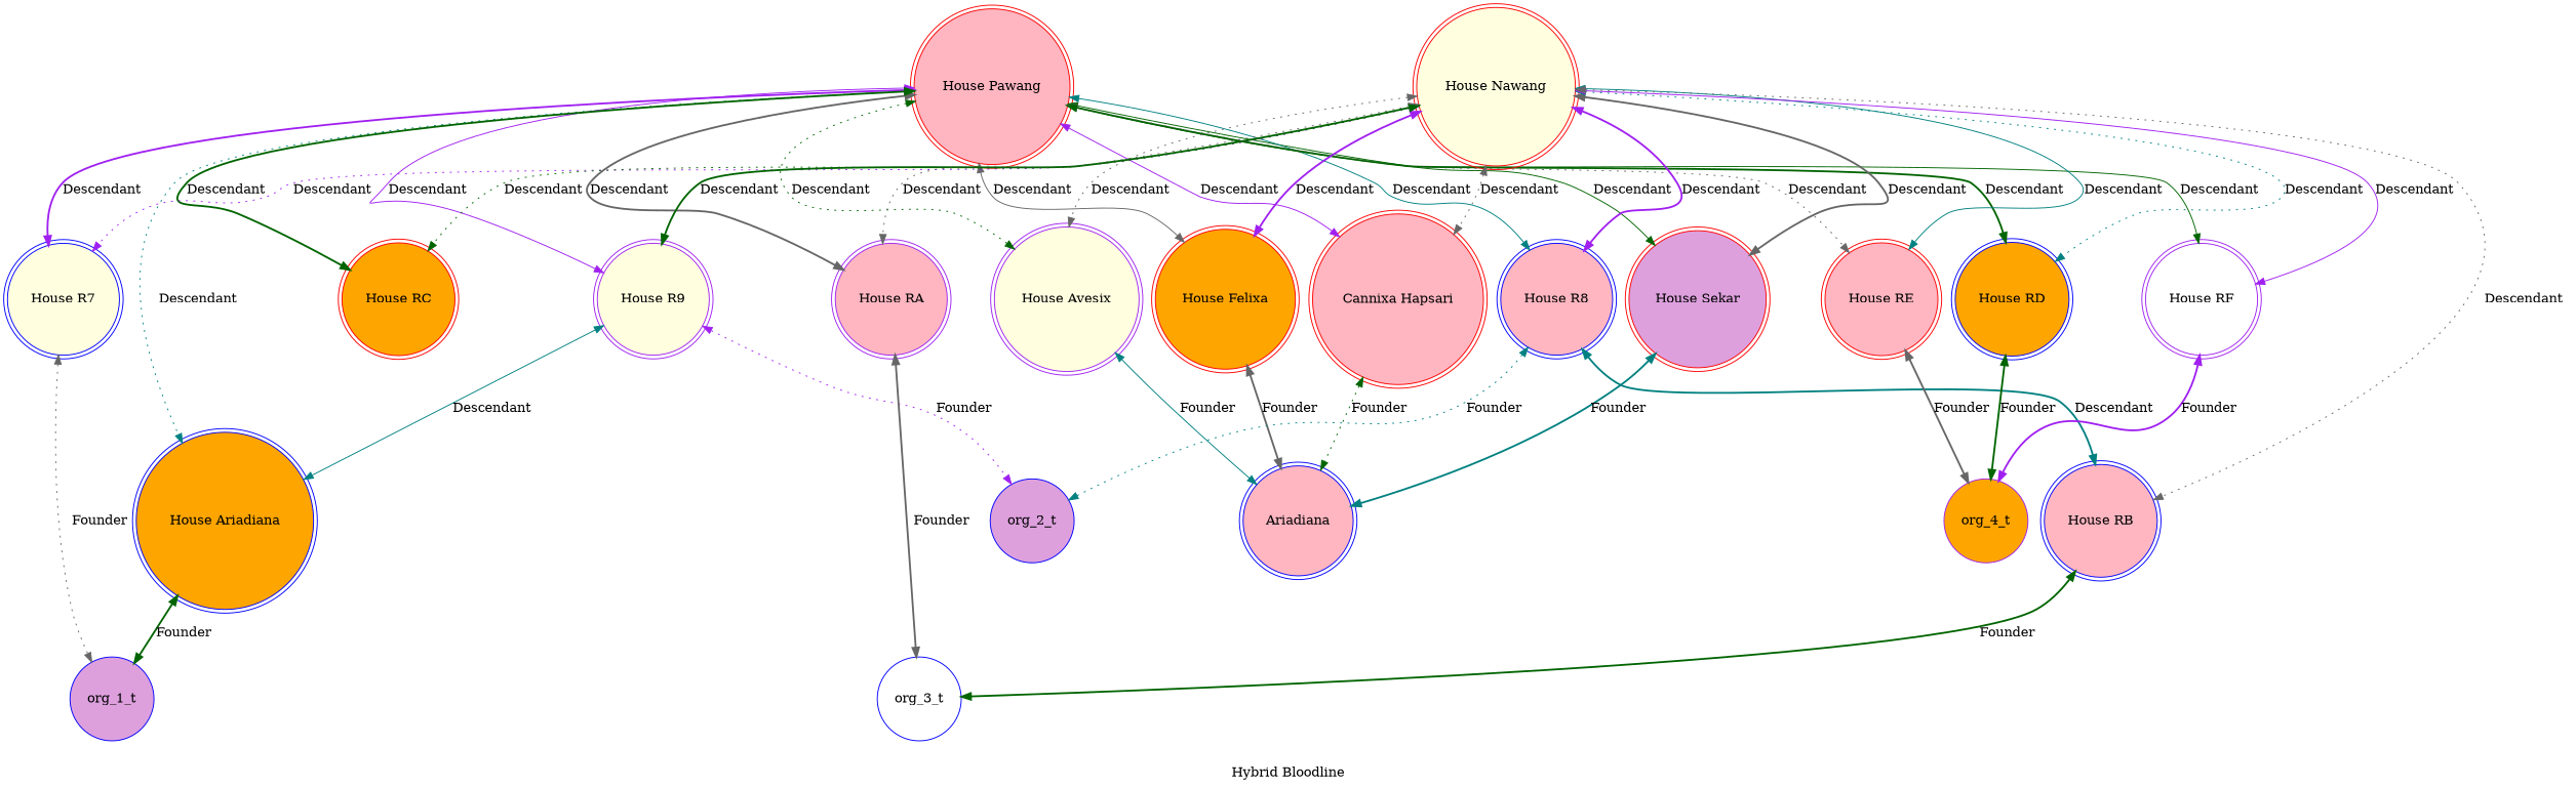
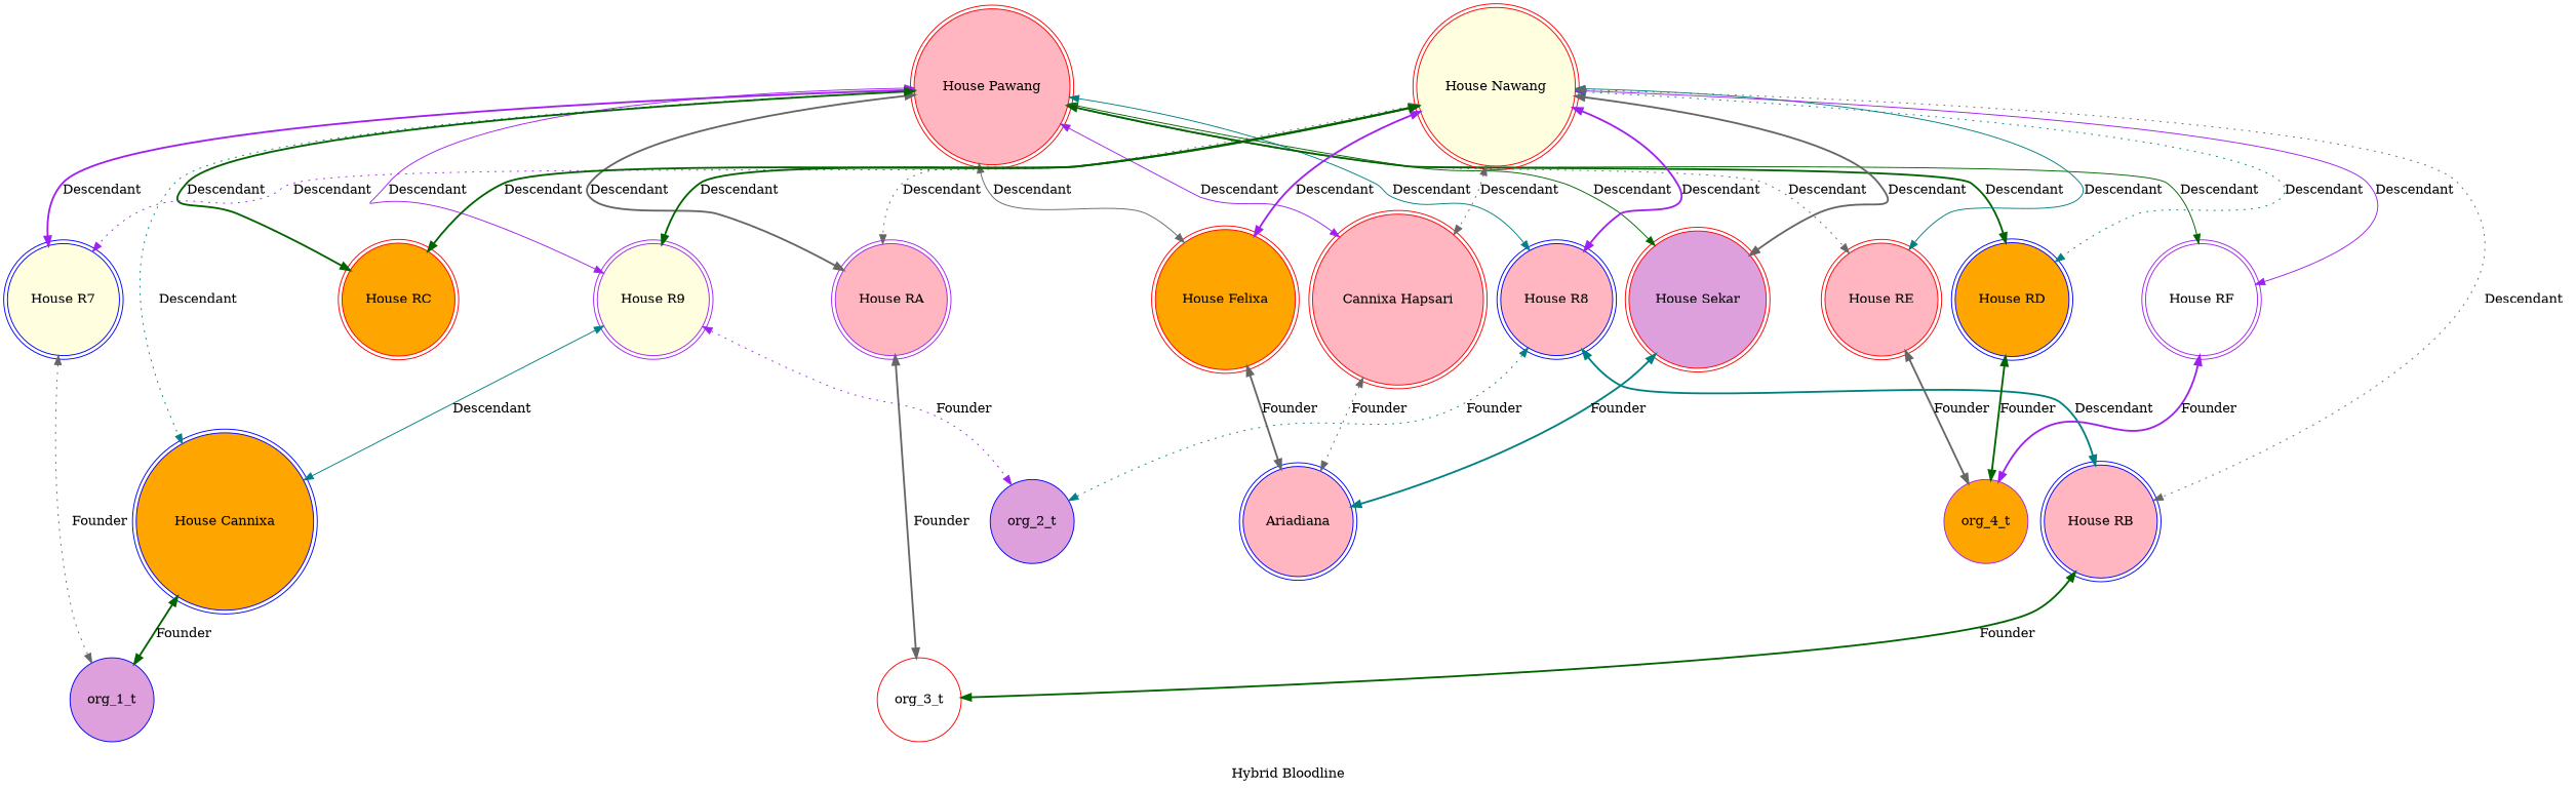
  digraph {
    color=lightgray
    label="Hybrid Bloodline"
    style=filled
    node [color=red fillcolor=lightpink shape=doublecircle style=filled]
    edge [color=gray40 dir=both style=bold]
    n1 [label="House Pawang"]
    n2 [label="Cannixa Hapsari"]
    n3 [fillcolor=plum label="House Sekar"]
    n4 [fillcolor=orange label="House Felixa"]
-   n5 [color=purple fillcolor=lightyellow label="House Avesix"]
-   n6 [color=blue fillcolor=orange label="House Ariadiana"]
+   n6 [color=blue fillcolor=orange label="House Cannixa"]
    n7 [color=blue fillcolor=lightyellow label="House R7"]
    n8 [color=blue label="House R8"]
    n9 [color=purple fillcolor=lightyellow label="House R9"]
    n10 [color=purple label="House RA"]
    n11 [fillcolor=orange label="House RC"]
    n12 [color=blue fillcolor=orange label="House RD"]
    n13 [label="House RE"]
    n14 [color=purple fillcolor=white label="House RF"]
    n15 [color=blue label=Ariadiana]
    org_1_t [color=blue fillcolor=plum shape=circle]
    n17 [color=blue label="House RB"]
    org_2_t [color=blue fillcolor=plum shape=circle]
-   org_3_t [color=blue fillcolor=white shape=circle]
+   org_3_t [fillcolor=white shape=circle]
    org_4_t [color=purple fillcolor=orange shape=circle]
    n21 [fillcolor=lightyellow label="House Nawang"]
    n1 -> n2 [color=purple label=Descendant style=solid]
    n1 -> n3 [color=darkgreen label=Descendant style=solid]
    n1 -> n4 [label=Descendant style=solid]
-   n1 -> n5 [color=darkgreen label=Descendant style=dotted]
    n1 -> n6 [color=teal label=Descendant style=dotted]
    n1 -> n7 [color=purple label=Descendant]
    n1 -> n8 [color=teal label=Descendant style=solid]
    n1 -> n9 [color=purple label=Descendant style=solid]
    n1 -> n10 [label=Descendant]
    n1 -> n11 [color=darkgreen label=Descendant]
    n1 -> n12 [color=darkgreen label=Descendant]
    n1 -> n13 [label=Descendant style=dotted]
    n1 -> n14 [color=darkgreen label=Descendant style=solid]
-   n2 -> n15 [color=darkgreen label=Founder style=dotted]
+   n2 -> n15 [label=Founder style=dotted]
    n3 -> n15 [color=teal label=Founder]
    n4 -> n15 [label=Founder]
-   n5 -> n15 [color=teal label=Founder style=solid]
    n6 -> org_1_t [color=darkgreen label=Founder]
    n7 -> org_1_t [label=Founder style=dotted]
    n8 -> n17 [color=teal label=Descendant]
    n8 -> org_2_t [color=teal label=Founder style=dotted]
    n9 -> n6 [color=teal label=Descendant style=solid]
    n9 -> org_2_t [color=purple label=Founder style=dotted]
    n10 -> org_3_t [label=Founder]
    n12 -> org_4_t [color=darkgreen label=Founder]
    n13 -> org_4_t [label=Founder]
    n14 -> org_4_t [color=purple label=Founder]
    n17 -> org_3_t [color=darkgreen label=Founder]
    n21 -> n2 [label=Descendant style=dotted]
    n21 -> n3 [label=Descendant]
    n21 -> n4 [color=purple label=Descendant]
-   n21 -> n5 [label=Descendant style=dotted]
    n21 -> n7 [color=purple label=Descendant style=dotted]
    n21 -> n8 [color=purple label=Descendant]
    n21 -> n9 [color=darkgreen label=Descendant]
    n21 -> n10 [label=Descendant style=dotted]
-   n21 -> n11 [color=darkgreen label=Descendant style=dotted]
+   n21 -> n11 [color=darkgreen label=Descendant]
    n21 -> n12 [color=teal label=Descendant style=dotted]
    n21 -> n13 [color=teal label=Descendant style=solid]
    n21 -> n14 [color=purple label=Descendant style=solid]
    n21 -> n17 [label=Descendant style=dotted]
  }
